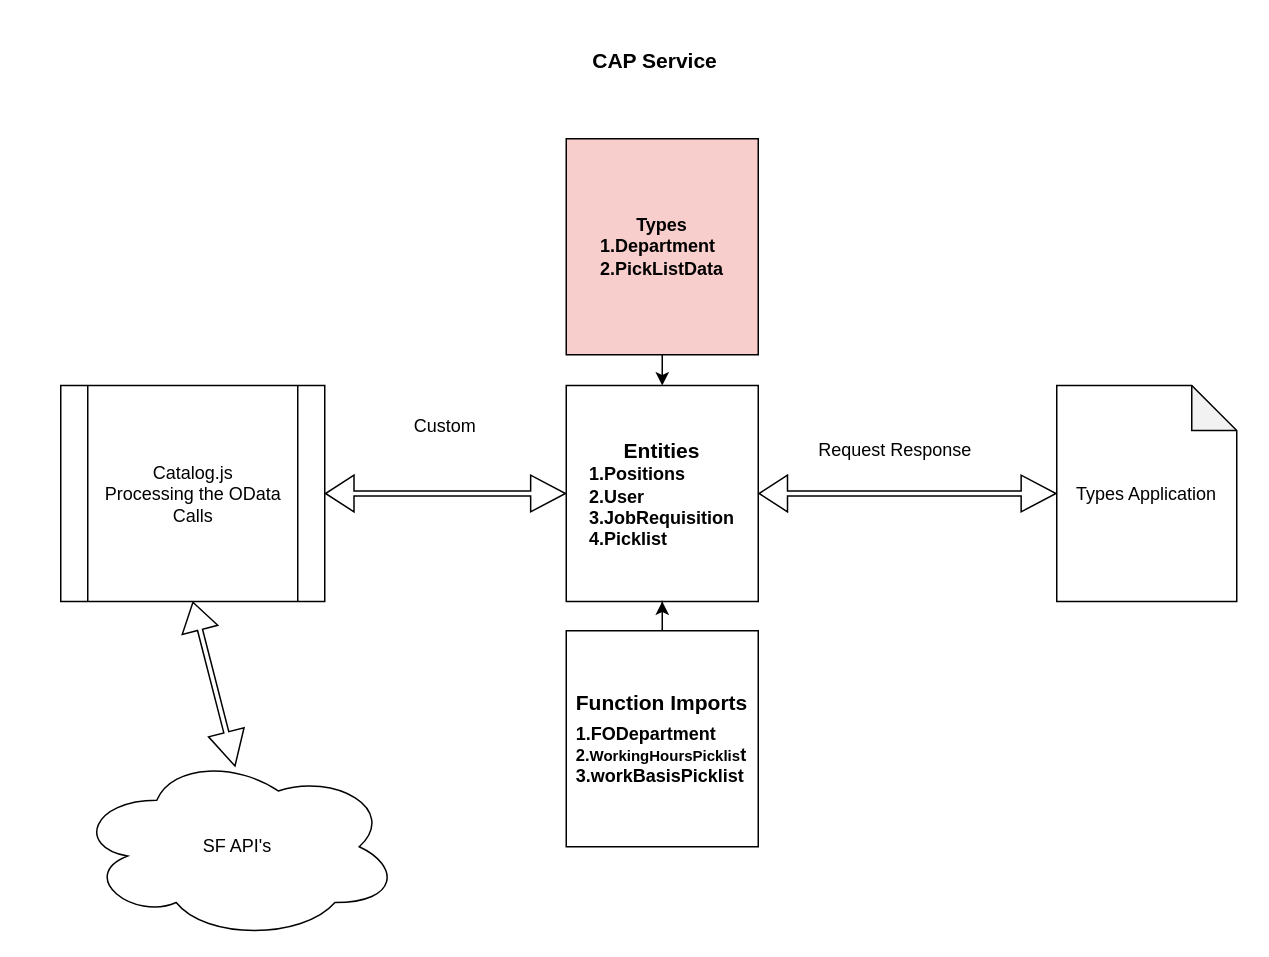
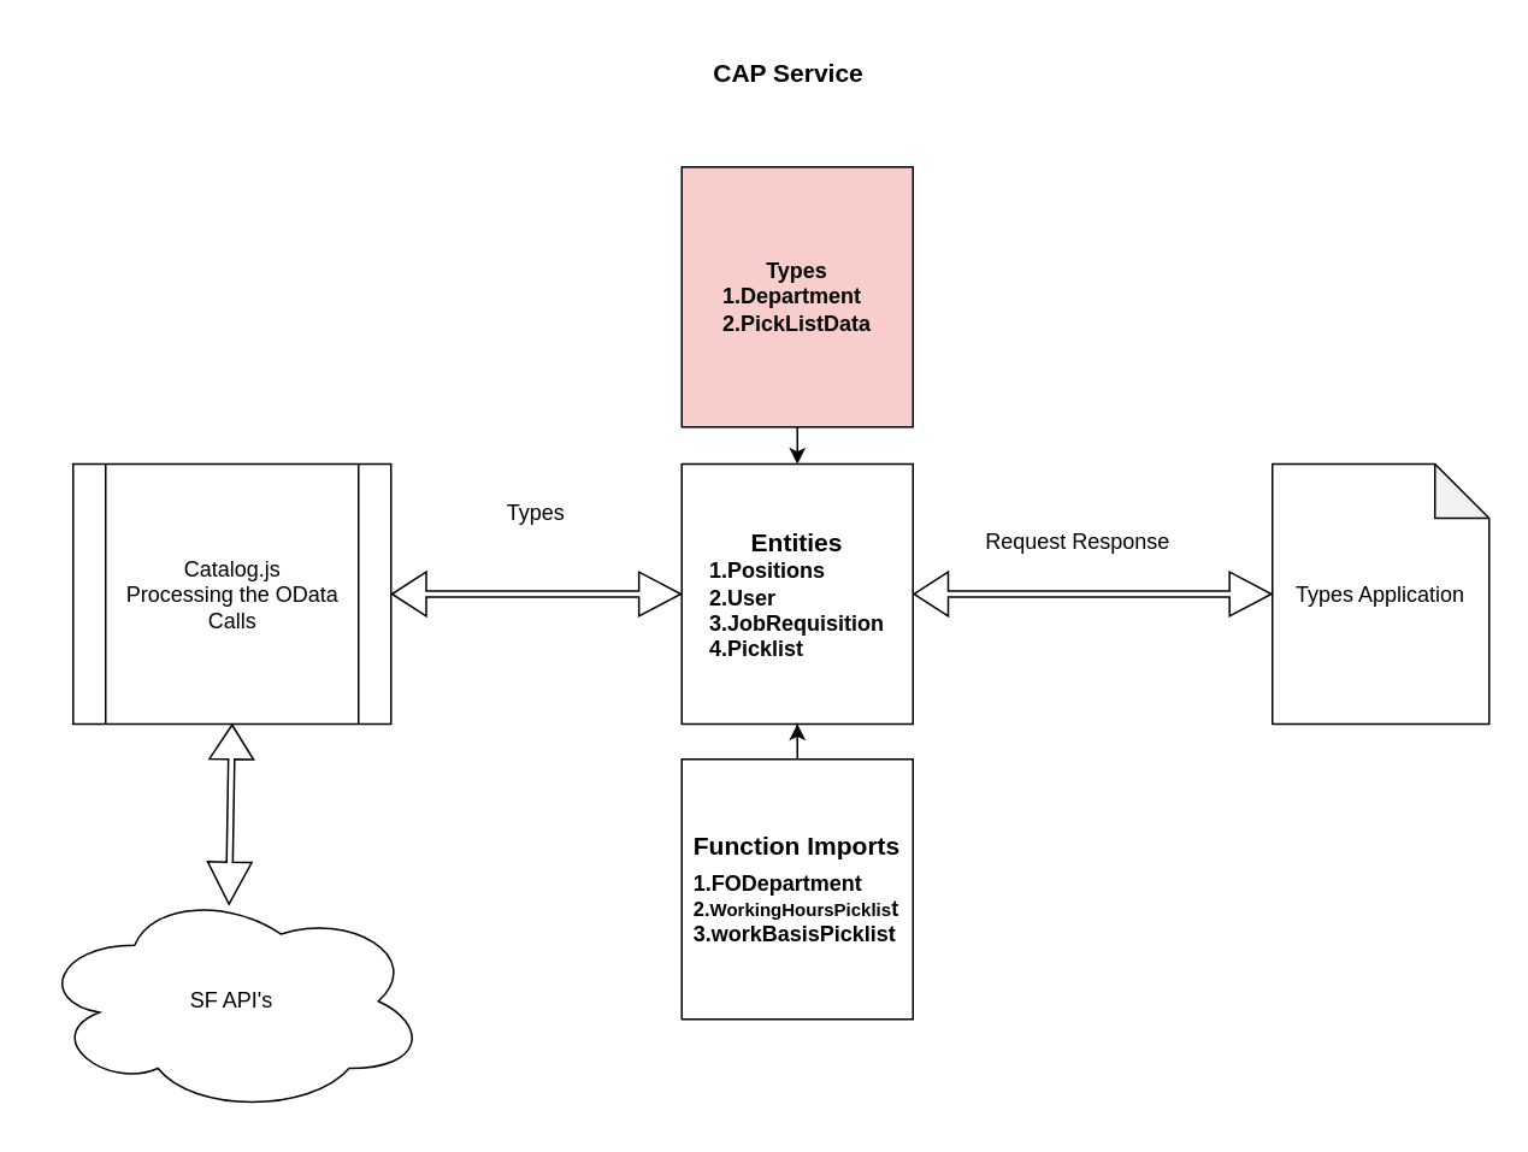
  <mxCell id="0" />
  <mxCell id="1" parent="0" />
  <mxCell id="2" value="&lt;b style=&quot;font-size: 14px;&quot;&gt;CAP Service&lt;span style=&quot;white-space: pre;&quot;&gt;&#09;&lt;/span&gt;&lt;/b&gt;" style="text;html=1;align=center;verticalAlign=middle;resizable=0;points=[];autosize=1;strokeColor=none;fillColor=none;" vertex="1" parent="1"><mxGeometry x="385" y="20" width="112" height="40" as="geometry" /></mxCell>
  <mxCell id="3" value="&lt;b&gt;&lt;font style=&quot;font-size: 14px;&quot;&gt;Entities&lt;/font&gt;&lt;br&gt;&lt;div style=&quot;text-align: left;&quot;&gt;&lt;b style=&quot;background-color: initial;&quot;&gt;1.Positions&lt;/b&gt;&lt;/div&gt;&lt;div style=&quot;&quot;&gt;&lt;div style=&quot;text-align: left;&quot;&gt;&lt;b style=&quot;background-color: initial;&quot;&gt;2.User&lt;/b&gt;&lt;/div&gt;&lt;b style=&quot;background-color: initial;&quot;&gt;&lt;div style=&quot;text-align: left;&quot;&gt;&lt;b style=&quot;background-color: initial;&quot;&gt;3.JobRequisition&lt;/b&gt;&lt;/div&gt;&lt;div style=&quot;text-align: left;&quot;&gt;&lt;b style=&quot;background-color: initial;&quot;&gt;4.Picklist&lt;/b&gt;&lt;/div&gt;&lt;/b&gt;&lt;/div&gt;&lt;/b&gt;" style="whiteSpace=wrap;html=1;align=center;" vertex="1" parent="1"><mxGeometry x="377" y="256.5" width="128" height="144" as="geometry" /></mxCell>
  <mxCell id="4" style="edgeStyle=orthogonalEdgeStyle;rounded=0;orthogonalLoop=1;jettySize=auto;html=1;exitX=0.5;exitY=1;exitDx=0;exitDy=0;entryX=0.5;entryY=0;entryDx=0;entryDy=0;" edge="1" parent="1" source="5" target="3"><mxGeometry relative="1" as="geometry" /></mxCell>
  <mxCell id="5" value="&lt;b&gt;Types&lt;br&gt;&lt;div style=&quot;text-align: left;&quot;&gt;&lt;b style=&quot;background-color: initial;&quot;&gt;1.Department&lt;/b&gt;&lt;/div&gt;&lt;div style=&quot;text-align: left;&quot;&gt;&lt;b style=&quot;background-color: initial;&quot;&gt;2.PickListData&lt;/b&gt;&lt;/div&gt;&lt;/b&gt;" style="whiteSpace=wrap;html=1;align=center;fillColor=#f8cecc;" vertex="1" parent="1"><mxGeometry x="377" y="92" width="128" height="144" as="geometry" /></mxCell>
  <mxCell id="6" style="edgeStyle=orthogonalEdgeStyle;rounded=0;orthogonalLoop=1;jettySize=auto;html=1;exitX=0.5;exitY=0;exitDx=0;exitDy=0;" edge="1" parent="1" source="7" target="3"><mxGeometry relative="1" as="geometry" /></mxCell>
  <mxCell id="7" value="&lt;sup&gt;&lt;font style=&quot;font-size: 14px;&quot;&gt;&lt;b&gt;Function Imports&lt;/b&gt;&lt;/font&gt;&lt;/sup&gt;&lt;br&gt;&lt;div style=&quot;font-weight: bold; text-align: left;&quot;&gt;&lt;b style=&quot;background-color: initial;&quot;&gt;1.FODepartment&lt;/b&gt;&lt;/div&gt;&lt;div style=&quot;font-weight: bold; text-align: left;&quot;&gt;&lt;b style=&quot;background-color: initial;&quot;&gt;&lt;span style=&quot;font-size: 11px;&quot;&gt;2.&lt;/span&gt;&lt;font style=&quot;font-size: 10px;&quot;&gt;WorkingHoursPicklis&lt;/font&gt;&lt;span style=&quot;&quot;&gt;t&lt;br&gt;3.workBasisPicklist&lt;/span&gt;&lt;/b&gt;&lt;/div&gt;" style="whiteSpace=wrap;html=1;align=center;" vertex="1" parent="1"><mxGeometry x="377" y="420" width="128" height="144" as="geometry" /></mxCell>
  <mxCell id="8" value="Catalog.js&lt;br&gt;Processing the OData Calls" style="shape=process;whiteSpace=wrap;html=1;backgroundOutline=1;" vertex="1" parent="1"><mxGeometry x="40" y="256.5" width="176" height="144" as="geometry" /></mxCell>
  <mxCell id="9" value="Types Application" style="shape=note;whiteSpace=wrap;html=1;backgroundOutline=1;darkOpacity=0.05;" vertex="1" parent="1"><mxGeometry x="704" y="256.5" width="120" height="144" as="geometry" /></mxCell>
  <mxCell id="10" value="" style="shape=flexArrow;endArrow=classic;startArrow=classic;html=1;rounded=0;exitX=1;exitY=0.5;exitDx=0;exitDy=0;width=3.429;endSize=7.411;entryX=0;entryY=0.5;entryDx=0;entryDy=0;" edge="1" parent="1" source="8" target="3"><mxGeometry width="100" height="100" relative="1" as="geometry"><mxPoint x="200.002" y="327.79" as="sourcePoint" /><mxPoint x="352" y="404" as="targetPoint" /></mxGeometry></mxCell>
  <mxCell id="11" value="" style="shape=flexArrow;endArrow=classic;startArrow=classic;html=1;rounded=0;width=3.429;endSize=7.411;entryX=0;entryY=0.5;entryDx=0;entryDy=0;entryPerimeter=0;" edge="1" parent="1" source="3" target="9"><mxGeometry width="100" height="100" relative="1" as="geometry"><mxPoint x="528" y="340" as="sourcePoint" /><mxPoint x="689" y="340" as="targetPoint" /></mxGeometry></mxCell>
- <mxCell id="12" value="SF API's" style="ellipse;shape=cloud;whiteSpace=wrap;html=1;" vertex="1" parent="1"><mxGeometry x="50" y="502" width="216" height="124" as="geometry" /></mxCell>
+ <mxCell id="12" value="SF API's" style="ellipse;shape=cloud;whiteSpace=wrap;html=1;" vertex="1" parent="1"><mxGeometry x="20" y="492" width="216" height="124" as="geometry" /></mxCell>
  <mxCell id="13" value="" style="shape=flexArrow;endArrow=classic;startArrow=classic;html=1;rounded=0;exitX=0.5;exitY=1;exitDx=0;exitDy=0;width=3.429;endSize=7.411;entryX=0.492;entryY=0.07;entryDx=0;entryDy=0;entryPerimeter=0;" edge="1" parent="1" source="8" target="12"><mxGeometry width="100" height="100" relative="1" as="geometry"><mxPoint x="40" y="444" as="sourcePoint" /><mxPoint x="201" y="444" as="targetPoint" /></mxGeometry></mxCell>
  <mxCell id="14" value="Request Response" style="text;html=1;align=center;verticalAlign=middle;resizable=0;points=[];autosize=1;strokeColor=none;fillColor=none;" vertex="1" parent="1"><mxGeometry x="536" y="284" width="120" height="32" as="geometry" /></mxCell>
- <mxCell id="15" value="Custom" style="text;html=1;align=center;verticalAlign=middle;resizable=0;points=[];autosize=1;strokeColor=none;fillColor=none;" vertex="1" parent="1"><mxGeometry x="264" y="268" width="64" height="32" as="geometry" /></mxCell>
+ <mxCell id="15" value="Types" style="text;html=1;align=center;verticalAlign=middle;resizable=0;points=[];autosize=1;strokeColor=none;fillColor=none;" vertex="1" parent="1"><mxGeometry x="264" y="268" width="64" height="32" as="geometry" /></mxCell>
